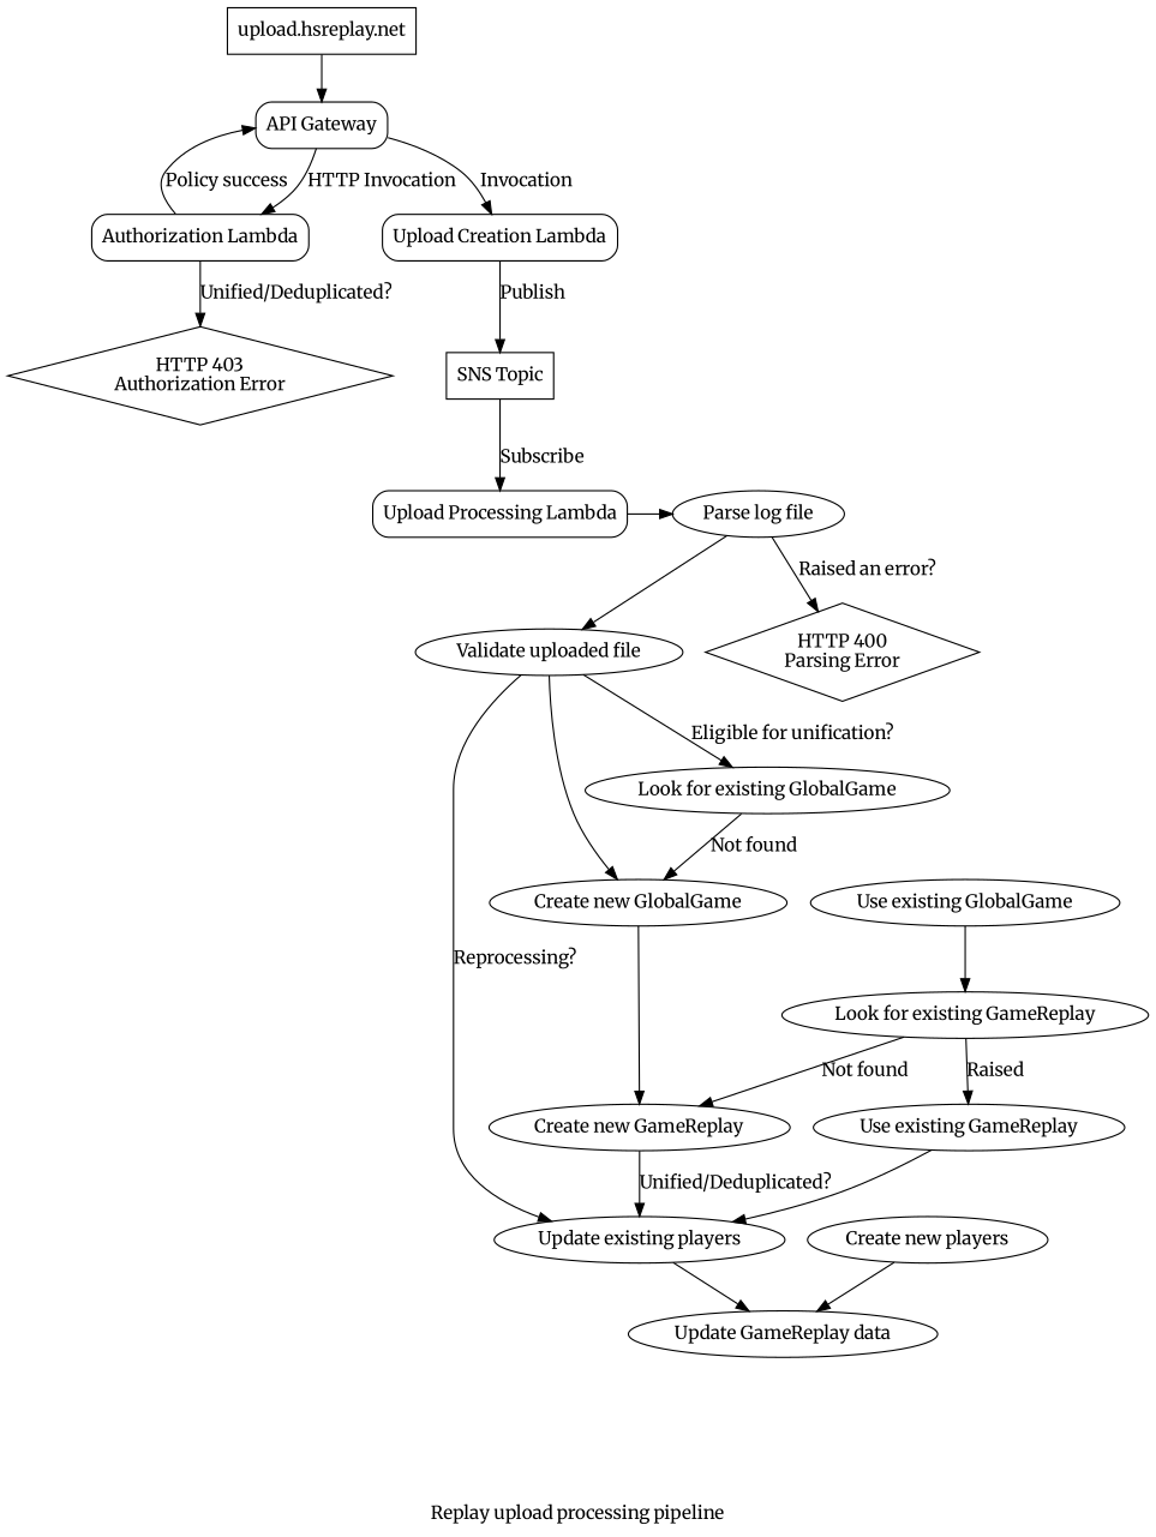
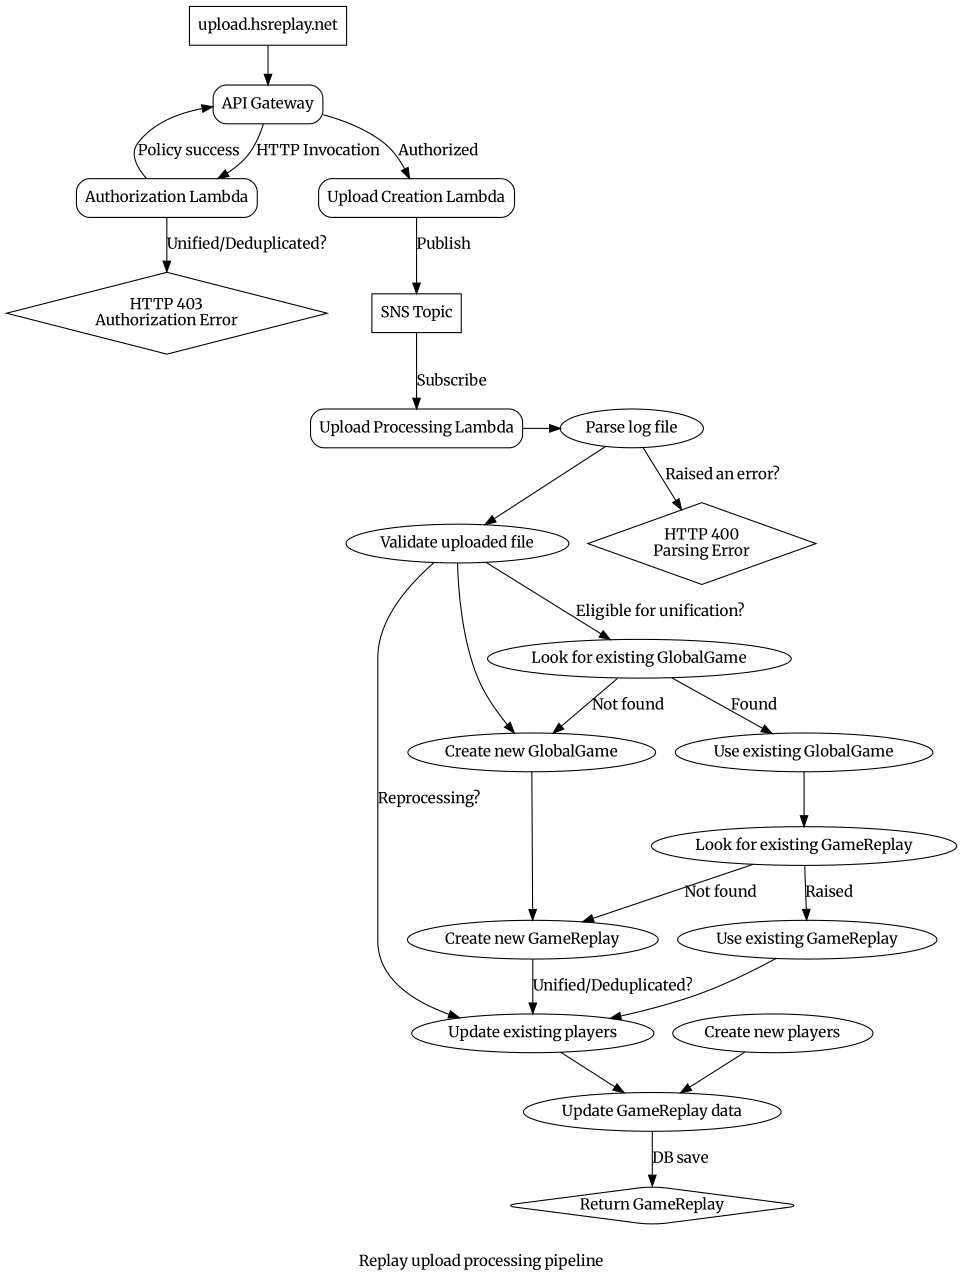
  digraph {
    fontname=Merriweather
    label="Replay upload processing pipeline"
    node [fontname=Merriweather]
    edge [fontname=Merriweather]
    n1 [label="Upload Processing Lambda" shape=box style=rounded]
    n2 [label="Parse log file"]
    n3 [label="Use existing GlobalGame"]
    n4 [label="Create new GlobalGame"]
    n5 [label="Create new GameReplay"]
    n6 [label="Use existing GameReplay"]
    n7 [label="Validate uploaded file"]
    n8 [label="HTTP 400\nParsing Error" shape=diamond]
    n9 [label="Look for existing GameReplay"]
    n10 [label="Update existing players"]
    n11 [label="upload.hsreplay.net" shape=box]
    n12 [label="API Gateway" shape=box style=rounded]
    n13 [label="Authorization Lambda" shape=box style=rounded]
    n14 [label="Upload Creation Lambda" shape=box style=rounded]
    n15 [label="HTTP 403\nAuthorization Error" shape=diamond]
    n16 [label="SNS Topic" shape=box]
    n17 [label="Look for existing GlobalGame"]
    n18 [label="Update GameReplay data"]
    n19 [label="Create new players"]
+   n20 [label="Return GameReplay" shape=diamond style=rounded]
    subgraph sub_1 {
      rank=same
      n1
      n2
    }
    subgraph sub_2 {
      rank=same
      n3
      n4
    }
    subgraph sub_3 {
      rank=same
      n5
      n6
    }
    n1 -> n2
    n2 -> n7
    n2 -> n8 [label="Raised an error?"]
    n3 -> n9
    n4 -> n5
    n5 -> n10 [label="Unified/Deduplicated?"]
    n6 -> n10
    n7 -> n4
    n7 -> n10 [label="Reprocessing?"]
    n7 -> n17 [label="Eligible for unification?"]
    n9 -> n5 [label="Not found"]
    n9 -> n6 [label=Raised]
    n10 -> n18
    n11 -> n12
    n12 -> n13 [label="HTTP Invocation"]
-   n12 -> n14 [label=Invocation]
+   n12 -> n14 [label=Authorized]
    n13 -> n12 [label="Policy success"]
    n13 -> n15 [label="Unified/Deduplicated?"]
    n14 -> n16 [label=Publish]
    n16 -> n1 [label=Subscribe]
+   n17 -> n3 [label=Found]
    n17 -> n4 [label="Not found"]
+   n18 -> n20 [label="DB save"]
    n19 -> n18
  }
